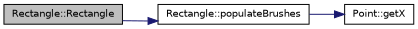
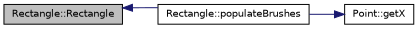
  digraph {
    rankdir=LR
    node [color=black fontname=Helvetica fontsize=10 shape=record]
    edge [color=midnightblue fontname=Helvetica fontsize=10 labelfontname=Helvetica labelfontsize=10 style=solid]
    n1 [fillcolor=grey75 fontcolor=black height=0.2 label="Rectangle::Rectangle" style=filled width=0.4]
    n2 [height=0.2 label="Rectangle::populateBrushes" width=0.4]
    n3 [height=0.2 label="Point::getX" width=0.4]
-   n1 -> n2
+   n2 -> n1
    n2 -> n3
  }
